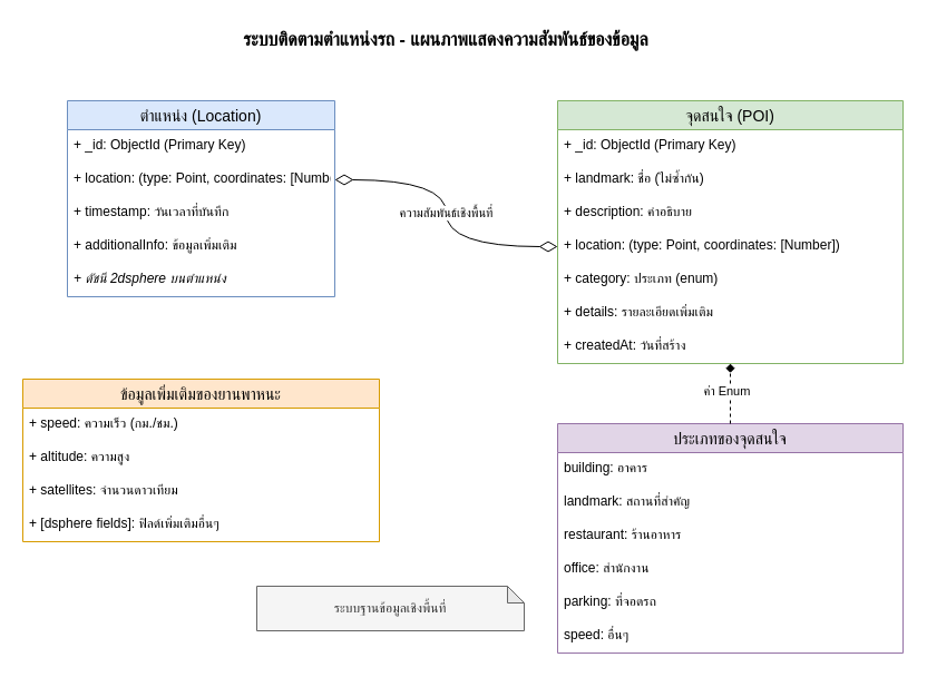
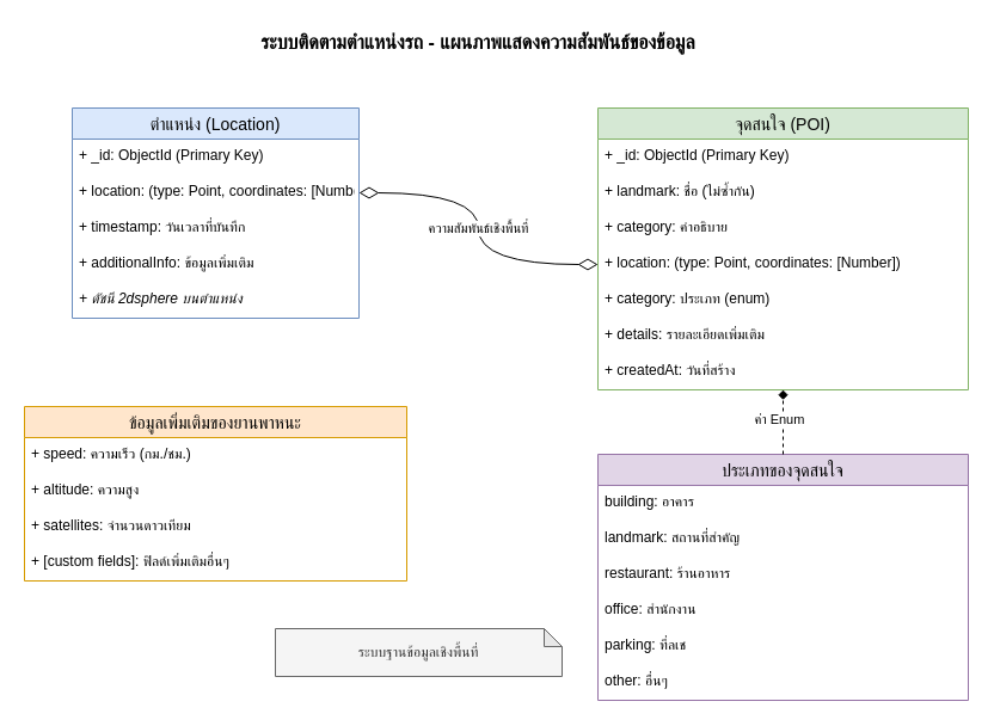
  <mxCell id="0" />
  <mxCell id="1" parent="0" />
  <mxCell id="2" value="ตำแหน่ง (Location)" style="swimlane;fontStyle=0;childLayout=stackLayout;horizontal=1;startSize=26;horizontalStack=0;resizeParent=1;resizeParentMax=0;resizeLast=0;collapsible=1;marginBottom=0;align=center;fontSize=14;fillColor=#dae8fc;strokeColor=#6c8ebf;" parent="1" vertex="1"><mxGeometry x="60" y="90" width="240" height="176" as="geometry" /></mxCell>
  <mxCell id="3" value="+ _id: ObjectId (Primary Key)" style="text;strokeColor=none;fillColor=none;spacingLeft=4;spacingRight=4;overflow=hidden;rotatable=0;points=[[0,0.5],[1,0.5]];portConstraint=eastwest;fontSize=12;" parent="2" vertex="1"><mxGeometry y="26" width="240" height="30" as="geometry" /></mxCell>
  <mxCell id="4" value="+ location: (type: Point, coordinates: [Number])" style="text;strokeColor=none;fillColor=none;spacingLeft=4;spacingRight=4;overflow=hidden;rotatable=0;points=[[0,0.5],[1,0.5]];portConstraint=eastwest;fontSize=12;" parent="2" vertex="1"><mxGeometry y="56" width="240" height="30" as="geometry" /></mxCell>
  <mxCell id="5" value="+ timestamp: วันเวลาที่บันทึก" style="text;strokeColor=none;fillColor=none;spacingLeft=4;spacingRight=4;overflow=hidden;rotatable=0;points=[[0,0.5],[1,0.5]];portConstraint=eastwest;fontSize=12;" parent="2" vertex="1"><mxGeometry y="86" width="240" height="30" as="geometry" /></mxCell>
  <mxCell id="6" value="+ additionalInfo: ข้อมูลเพิ่มเติม" style="text;strokeColor=none;fillColor=none;spacingLeft=4;spacingRight=4;overflow=hidden;rotatable=0;points=[[0,0.5],[1,0.5]];portConstraint=eastwest;fontSize=12;" parent="2" vertex="1"><mxGeometry y="116" width="240" height="30" as="geometry" /></mxCell>
  <mxCell id="7" value="+ ดัชนี 2dsphere บนตำแหน่ง" style="text;strokeColor=none;fillColor=none;spacingLeft=4;spacingRight=4;overflow=hidden;rotatable=0;points=[[0,0.5],[1,0.5]];portConstraint=eastwest;fontSize=12;fontStyle=2" parent="2" vertex="1"><mxGeometry y="146" width="240" height="30" as="geometry" /></mxCell>
  <mxCell id="8" value="จุดสนใจ (POI)" style="swimlane;fontStyle=0;childLayout=stackLayout;horizontal=1;startSize=26;horizontalStack=0;resizeParent=1;resizeParentMax=0;resizeLast=0;collapsible=1;marginBottom=0;align=center;fontSize=14;fillColor=#d5e8d4;strokeColor=#82b366;" parent="1" vertex="1"><mxGeometry x="500" y="90" width="310" height="236" as="geometry" /></mxCell>
  <mxCell id="9" value="+ _id: ObjectId (Primary Key)" style="text;strokeColor=none;fillColor=none;spacingLeft=4;spacingRight=4;overflow=hidden;rotatable=0;points=[[0,0.5],[1,0.5]];portConstraint=eastwest;fontSize=12;" parent="8" vertex="1"><mxGeometry y="26" width="310" height="30" as="geometry" /></mxCell>
  <mxCell id="10" value="+ landmark: ชื่อ (ไม่ซ้ำกัน)" style="text;strokeColor=none;fillColor=none;spacingLeft=4;spacingRight=4;overflow=hidden;rotatable=0;points=[[0,0.5],[1,0.5]];portConstraint=eastwest;fontSize=12;" parent="8" vertex="1"><mxGeometry y="56" width="310" height="30" as="geometry" /></mxCell>
- <mxCell id="11" value="+ description: คำอธิบาย" style="text;strokeColor=none;fillColor=none;spacingLeft=4;spacingRight=4;overflow=hidden;rotatable=0;points=[[0,0.5],[1,0.5]];portConstraint=eastwest;fontSize=12;" parent="8" vertex="1"><mxGeometry y="86" width="310" height="30" as="geometry" /></mxCell>
+ <mxCell id="11" value="+ category: คำอธิบาย" style="text;strokeColor=none;fillColor=none;spacingLeft=4;spacingRight=4;overflow=hidden;rotatable=0;points=[[0,0.5],[1,0.5]];portConstraint=eastwest;fontSize=12;" parent="8" vertex="1"><mxGeometry y="86" width="310" height="30" as="geometry" /></mxCell>
  <mxCell id="12" value="+ location: (type: Point, coordinates: [Number])" style="text;strokeColor=none;fillColor=none;spacingLeft=4;spacingRight=4;overflow=hidden;rotatable=0;points=[[0,0.5],[1,0.5]];portConstraint=eastwest;fontSize=12;" parent="8" vertex="1"><mxGeometry y="116" width="310" height="30" as="geometry" /></mxCell>
  <mxCell id="13" value="+ category: ประเภท (enum)" style="text;strokeColor=none;fillColor=none;spacingLeft=4;spacingRight=4;overflow=hidden;rotatable=0;points=[[0,0.5],[1,0.5]];portConstraint=eastwest;fontSize=12;" parent="8" vertex="1"><mxGeometry y="146" width="310" height="30" as="geometry" /></mxCell>
  <mxCell id="14" value="+ details: รายละเอียดเพิ่มเติม" style="text;strokeColor=none;fillColor=none;spacingLeft=4;spacingRight=4;overflow=hidden;rotatable=0;points=[[0,0.5],[1,0.5]];portConstraint=eastwest;fontSize=12;" parent="8" vertex="1"><mxGeometry y="176" width="310" height="30" as="geometry" /></mxCell>
  <mxCell id="15" value="+ createdAt: วันที่สร้าง" style="text;strokeColor=none;fillColor=none;spacingLeft=4;spacingRight=4;overflow=hidden;rotatable=0;points=[[0,0.5],[1,0.5]];portConstraint=eastwest;fontSize=12;" parent="8" vertex="1"><mxGeometry y="206" width="310" height="30" as="geometry" /></mxCell>
  <mxCell id="16" value="ข้อมูลเพิ่มเติมของยานพาหนะ" style="swimlane;fontStyle=0;childLayout=stackLayout;horizontal=1;startSize=26;horizontalStack=0;resizeParent=1;resizeParentMax=0;resizeLast=0;collapsible=1;marginBottom=0;align=center;fontSize=14;fillColor=#ffe6cc;strokeColor=#d79b00;" parent="1" vertex="1"><mxGeometry x="20" y="340" width="320" height="146" as="geometry" /></mxCell>
  <mxCell id="17" value="+ speed: ความเร็ว (กม./ชม.)" style="text;strokeColor=none;fillColor=none;spacingLeft=4;spacingRight=4;overflow=hidden;rotatable=0;points=[[0,0.5],[1,0.5]];portConstraint=eastwest;fontSize=12;" parent="16" vertex="1"><mxGeometry y="26" width="320" height="30" as="geometry" /></mxCell>
  <mxCell id="18" value="+ altitude: ความสูง" style="text;strokeColor=none;fillColor=none;spacingLeft=4;spacingRight=4;overflow=hidden;rotatable=0;points=[[0,0.5],[1,0.5]];portConstraint=eastwest;fontSize=12;" parent="16" vertex="1"><mxGeometry y="56" width="320" height="30" as="geometry" /></mxCell>
  <mxCell id="19" value="+ satellites: จำนวนดาวเทียม" style="text;strokeColor=none;fillColor=none;spacingLeft=4;spacingRight=4;overflow=hidden;rotatable=0;points=[[0,0.5],[1,0.5]];portConstraint=eastwest;fontSize=12;" parent="16" vertex="1"><mxGeometry y="86" width="320" height="30" as="geometry" /></mxCell>
- <mxCell id="20" value="+ [dsphere fields]: ฟิลด์เพิ่มเติมอื่นๆ" style="text;strokeColor=none;fillColor=none;spacingLeft=4;spacingRight=4;overflow=hidden;rotatable=0;points=[[0,0.5],[1,0.5]];portConstraint=eastwest;fontSize=12;" parent="16" vertex="1"><mxGeometry y="116" width="320" height="30" as="geometry" /></mxCell>
+ <mxCell id="20" value="+ [custom fields]: ฟิลด์เพิ่มเติมอื่นๆ" style="text;strokeColor=none;fillColor=none;spacingLeft=4;spacingRight=4;overflow=hidden;rotatable=0;points=[[0,0.5],[1,0.5]];portConstraint=eastwest;fontSize=12;" parent="16" vertex="1"><mxGeometry y="116" width="320" height="30" as="geometry" /></mxCell>
  <mxCell id="21" value="ประเภทของจุดสนใจ" style="swimlane;fontStyle=0;childLayout=stackLayout;horizontal=1;startSize=26;horizontalStack=0;resizeParent=1;resizeParentMax=0;resizeLast=0;collapsible=1;marginBottom=0;align=center;fontSize=14;fillColor=#e1d5e7;strokeColor=#9673a6;" parent="1" vertex="1"><mxGeometry x="500" y="380" width="310" height="206" as="geometry" /></mxCell>
  <mxCell id="22" value="building: อาคาร" style="text;strokeColor=none;fillColor=none;spacingLeft=4;spacingRight=4;overflow=hidden;rotatable=0;points=[[0,0.5],[1,0.5]];portConstraint=eastwest;fontSize=12;" parent="21" vertex="1"><mxGeometry y="26" width="310" height="30" as="geometry" /></mxCell>
  <mxCell id="23" value="landmark: สถานที่สำคัญ" style="text;strokeColor=none;fillColor=none;spacingLeft=4;spacingRight=4;overflow=hidden;rotatable=0;points=[[0,0.5],[1,0.5]];portConstraint=eastwest;fontSize=12;" parent="21" vertex="1"><mxGeometry y="56" width="310" height="30" as="geometry" /></mxCell>
  <mxCell id="24" value="restaurant: ร้านอาหาร" style="text;strokeColor=none;fillColor=none;spacingLeft=4;spacingRight=4;overflow=hidden;rotatable=0;points=[[0,0.5],[1,0.5]];portConstraint=eastwest;fontSize=12;" parent="21" vertex="1"><mxGeometry y="86" width="310" height="30" as="geometry" /></mxCell>
  <mxCell id="25" value="office: สำนักงาน" style="text;strokeColor=none;fillColor=none;spacingLeft=4;spacingRight=4;overflow=hidden;rotatable=0;points=[[0,0.5],[1,0.5]];portConstraint=eastwest;fontSize=12;" parent="21" vertex="1"><mxGeometry y="116" width="310" height="30" as="geometry" /></mxCell>
- <mxCell id="26" value="parking: ที่จอดรถ" style="text;strokeColor=none;fillColor=none;spacingLeft=4;spacingRight=4;overflow=hidden;rotatable=0;points=[[0,0.5],[1,0.5]];portConstraint=eastwest;fontSize=12;" parent="21" vertex="1"><mxGeometry y="146" width="310" height="30" as="geometry" /></mxCell>
- <mxCell id="27" value="speed: อื่นๆ" style="text;strokeColor=none;fillColor=none;spacingLeft=4;spacingRight=4;overflow=hidden;rotatable=0;points=[[0,0.5],[1,0.5]];portConstraint=eastwest;fontSize=12;" parent="21" vertex="1"><mxGeometry y="176" width="310" height="30" as="geometry" /></mxCell>
+ <mxCell id="26" value="parking: ที่ลเช" style="text;strokeColor=none;fillColor=none;spacingLeft=4;spacingRight=4;overflow=hidden;rotatable=0;points=[[0,0.5],[1,0.5]];portConstraint=eastwest;fontSize=12;" parent="21" vertex="1"><mxGeometry y="146" width="310" height="30" as="geometry" /></mxCell>
+ <mxCell id="27" value="other: อื่นๆ" style="text;strokeColor=none;fillColor=none;spacingLeft=4;spacingRight=4;overflow=hidden;rotatable=0;points=[[0,0.5],[1,0.5]];portConstraint=eastwest;fontSize=12;" parent="21" vertex="1"><mxGeometry y="176" width="310" height="30" as="geometry" /></mxCell>
  <mxCell id="28" value="" style="endArrow=diamond;dashed=1;html=1;rounded=0;entryX=0.5;entryY=1;entryDx=0;entryDy=0;exitX=0.5;exitY=0;exitDx=0;exitDy=0;" parent="1" source="21" target="8" edge="1"><mxGeometry width="50" height="50" relative="1" as="geometry"><mxPoint x="190" y="350" as="sourcePoint" /><mxPoint x="190" y="276" as="targetPoint" /></mxGeometry></mxCell>
  <mxCell id="29" value="ค่า Enum" style="edgeLabel;html=1;align=center;verticalAlign=middle;resizable=0;points=[];" parent="28" vertex="1" connectable="0"><mxGeometry x="-0.2" y="2" relative="1" as="geometry"><mxPoint x="-2" y="-8" as="offset" /></mxGeometry></mxCell>
  <mxCell id="30" value="ระบบติดตามตำแหน่งรถ - แผนภาพแสดงความสัมพันธ์ของข้อมูล" style="text;html=1;strokeColor=none;fillColor=none;align=center;verticalAlign=middle;whiteSpace=wrap;rounded=0;fontSize=16;fontStyle=1" parent="1" vertex="1"><mxGeometry x="170" y="20" width="460" height="30" as="geometry" /></mxCell>
  <mxCell id="31" value="ระบบฐานข้อมูลเชิงพื้นที่" style="shape=note;whiteSpace=wrap;html=1;backgroundOutline=1;darkOpacity=0.05;fillColor=#f5f5f5;strokeColor=#666666;fontColor=#333333;size=15;" parent="1" vertex="1"><mxGeometry x="230" y="526" width="240" height="40" as="geometry" /></mxCell>
  <mxCell id="32" value="ความสัมพันธ์เชิงพื้นที่" style="edgeStyle=orthogonalEdgeStyle;rounded=0;orthogonalLoop=1;jettySize=auto;html=1;startArrow=diamondThin;startFill=0;endArrow=diamondThin;endFill=0;startSize=14;endSize=14;sourcePerimeterSpacing=8;targetPerimeterSpacing=8;curved=1;exitX=1;exitY=0.5;exitDx=0;exitDy=0;entryX=0;entryY=0.5;entryDx=0;entryDy=0;" parent="1" source="4" target="12" edge="1"><mxGeometry relative="1" as="geometry" /></mxCell>
